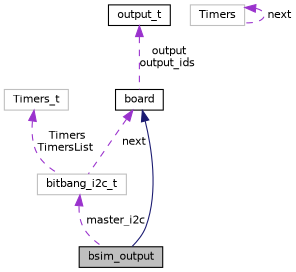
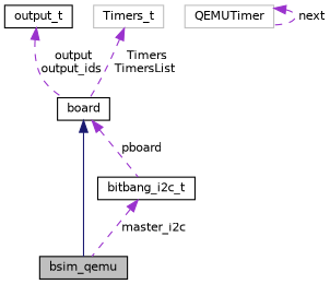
  digraph {
    node [color=black fillcolor=white fontname=Helvetica fontsize=10 shape=record style=filled]
    edge [color=darkorchid3 dir=back fontname=Helvetica fontsize=10 labelfontname=Helvetica labelfontsize=10 style=dashed]
-   n1 [fillcolor=grey75 fontcolor=black height=0.2 label=bsim_output width=0.4]
+   n1 [fillcolor=grey75 fontcolor=black height=0.2 label=bsim_qemu width=0.4]
    n2 [height=0.2 label=board width=0.4]
-   n3 [color=grey75 height=0.2 label=bitbang_i2c_t width=0.4]
+   n3 [height=0.2 label=bitbang_i2c_t width=0.4]
    n4 [height=0.2 label=output_t width=0.4]
    n5 [color=grey75 height=0.2 label=Timers_t width=0.4]
-   n6 [color=grey75 height=0.2 label=Timers width=0.4]
+   n6 [color=grey75 height=0.2 label=QEMUTimer width=0.4]
    n2 -> n1 [color=midnightblue style=solid]
-   n2 -> n3 [label=" next"]
+   n2 -> n3 [label=" pboard"]
    n3 -> n1 [label=" master_i2c"]
    n4 -> n2 [label=" output\noutput_ids"]
-   n5 -> n3 [label=" Timers\nTimersList"]
+   n5 -> n2 [label=" Timers\nTimersList"]
    n6 -> n6 [label=" next"]
  }
